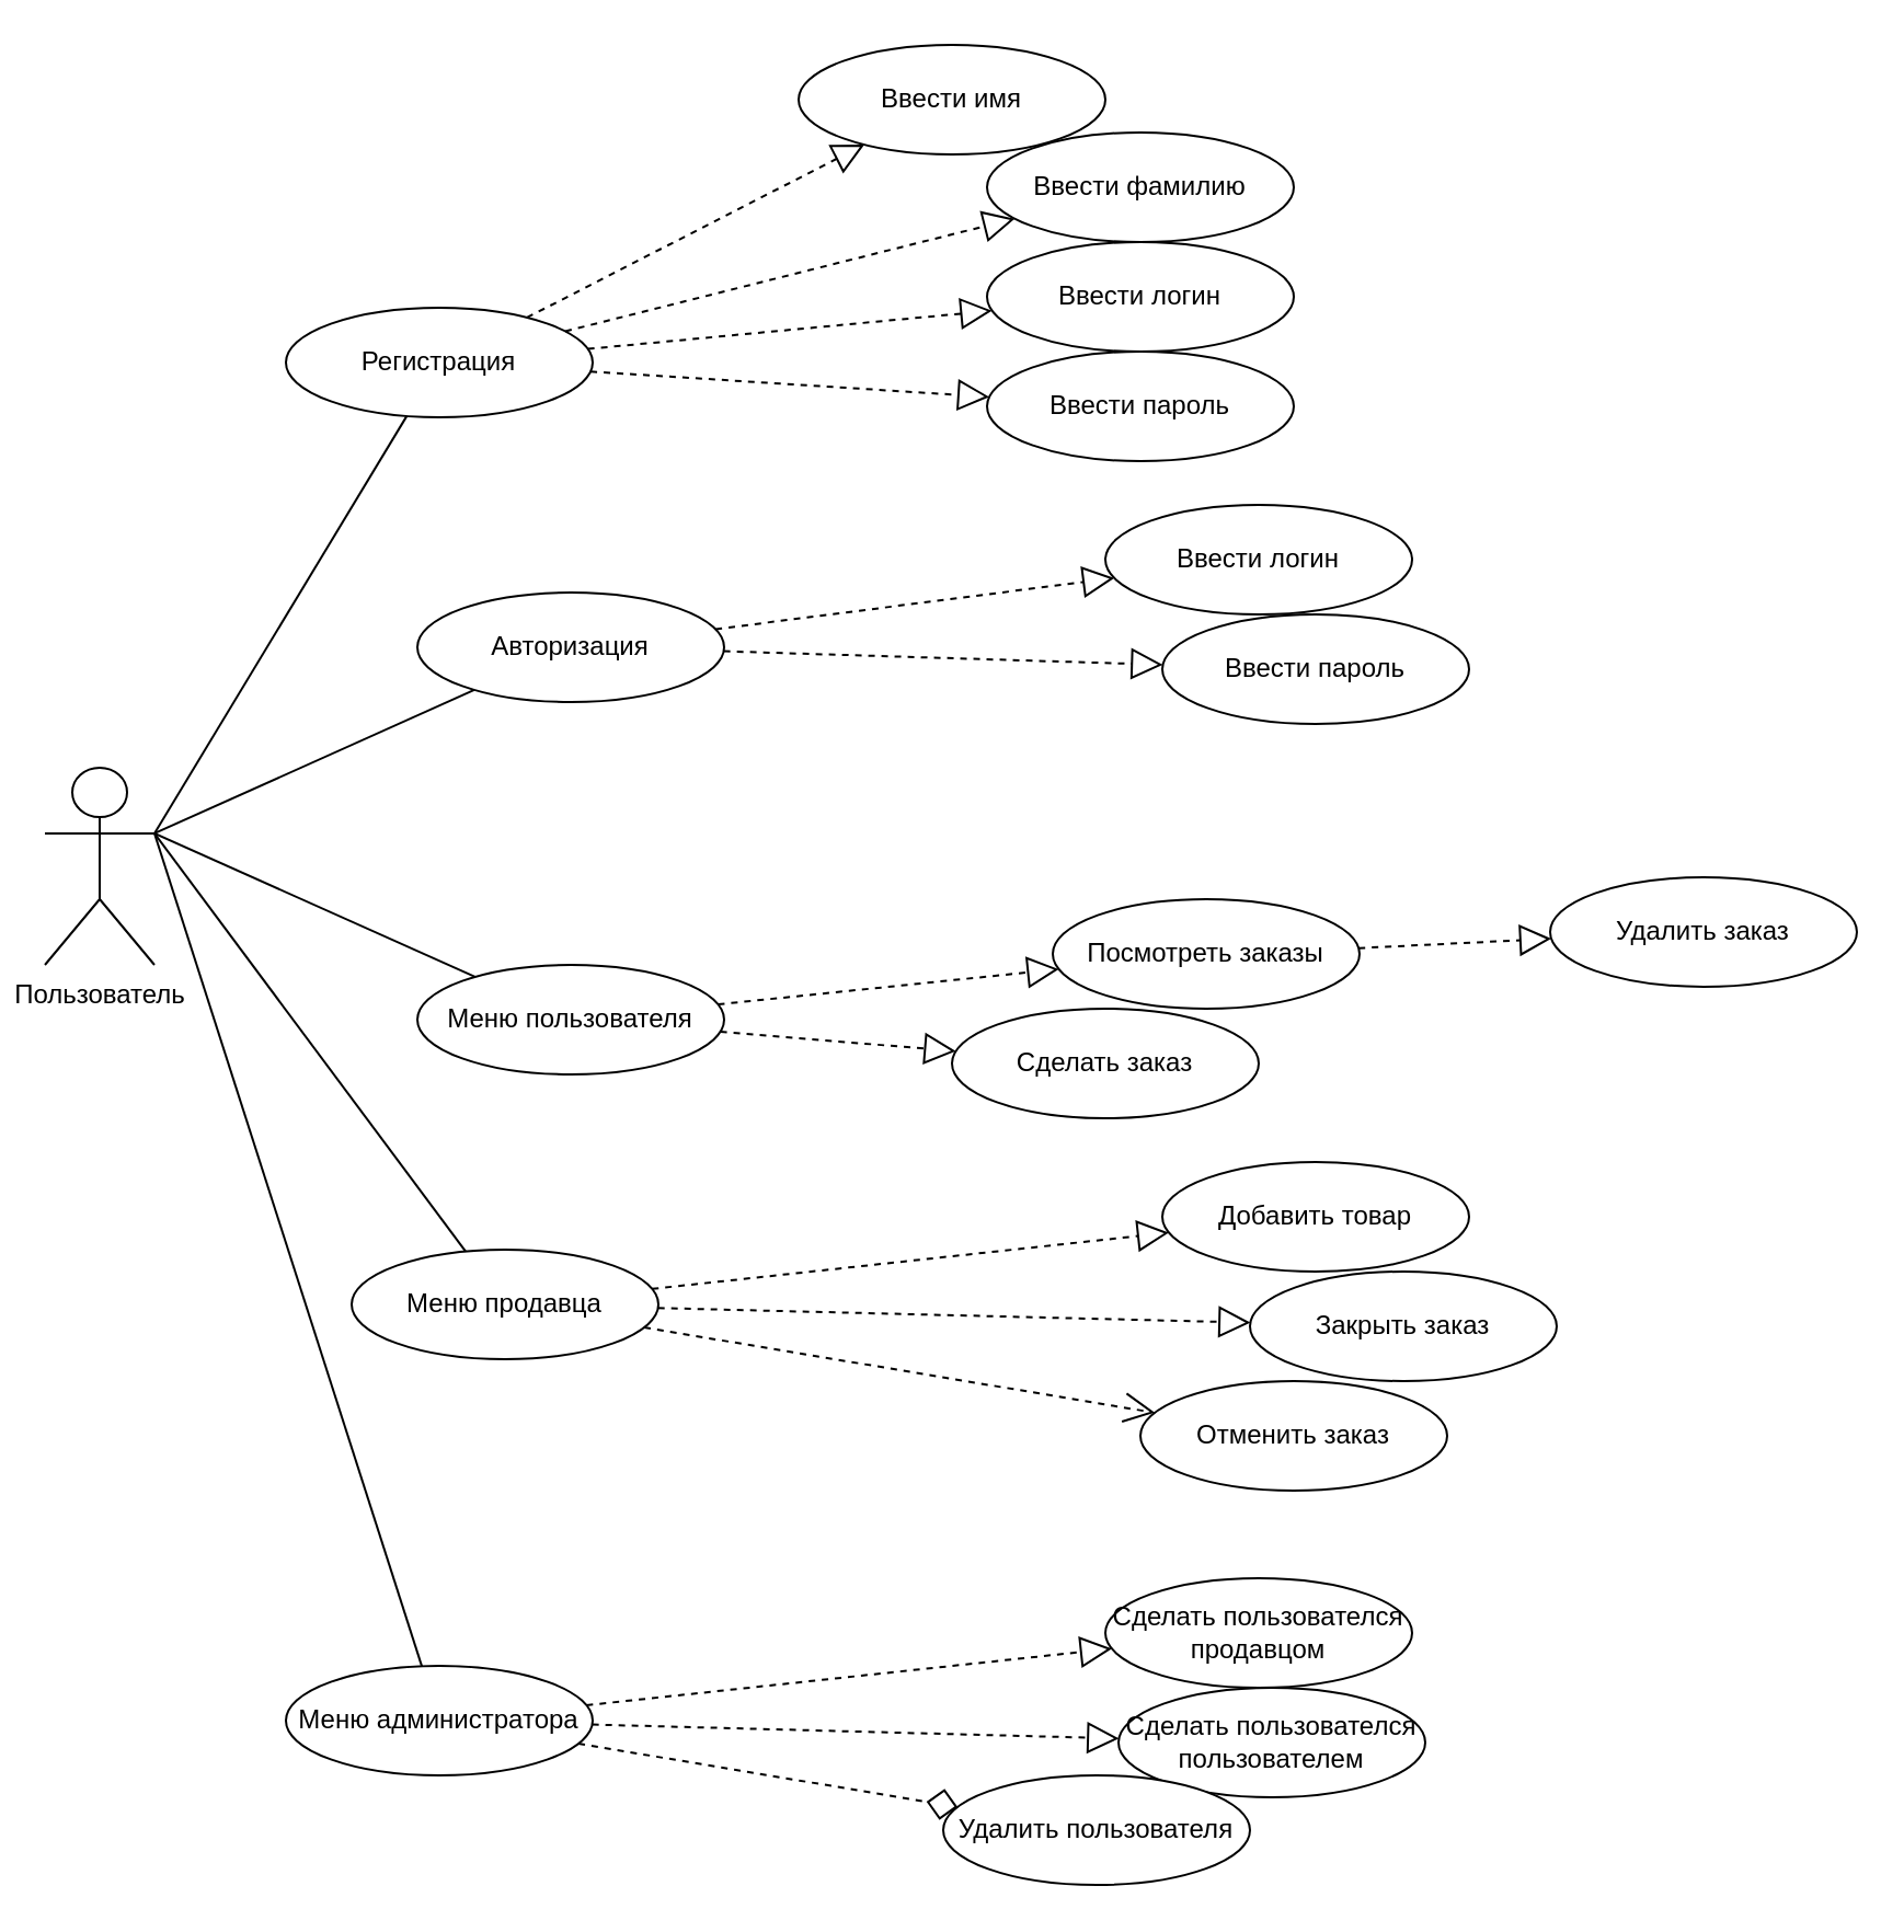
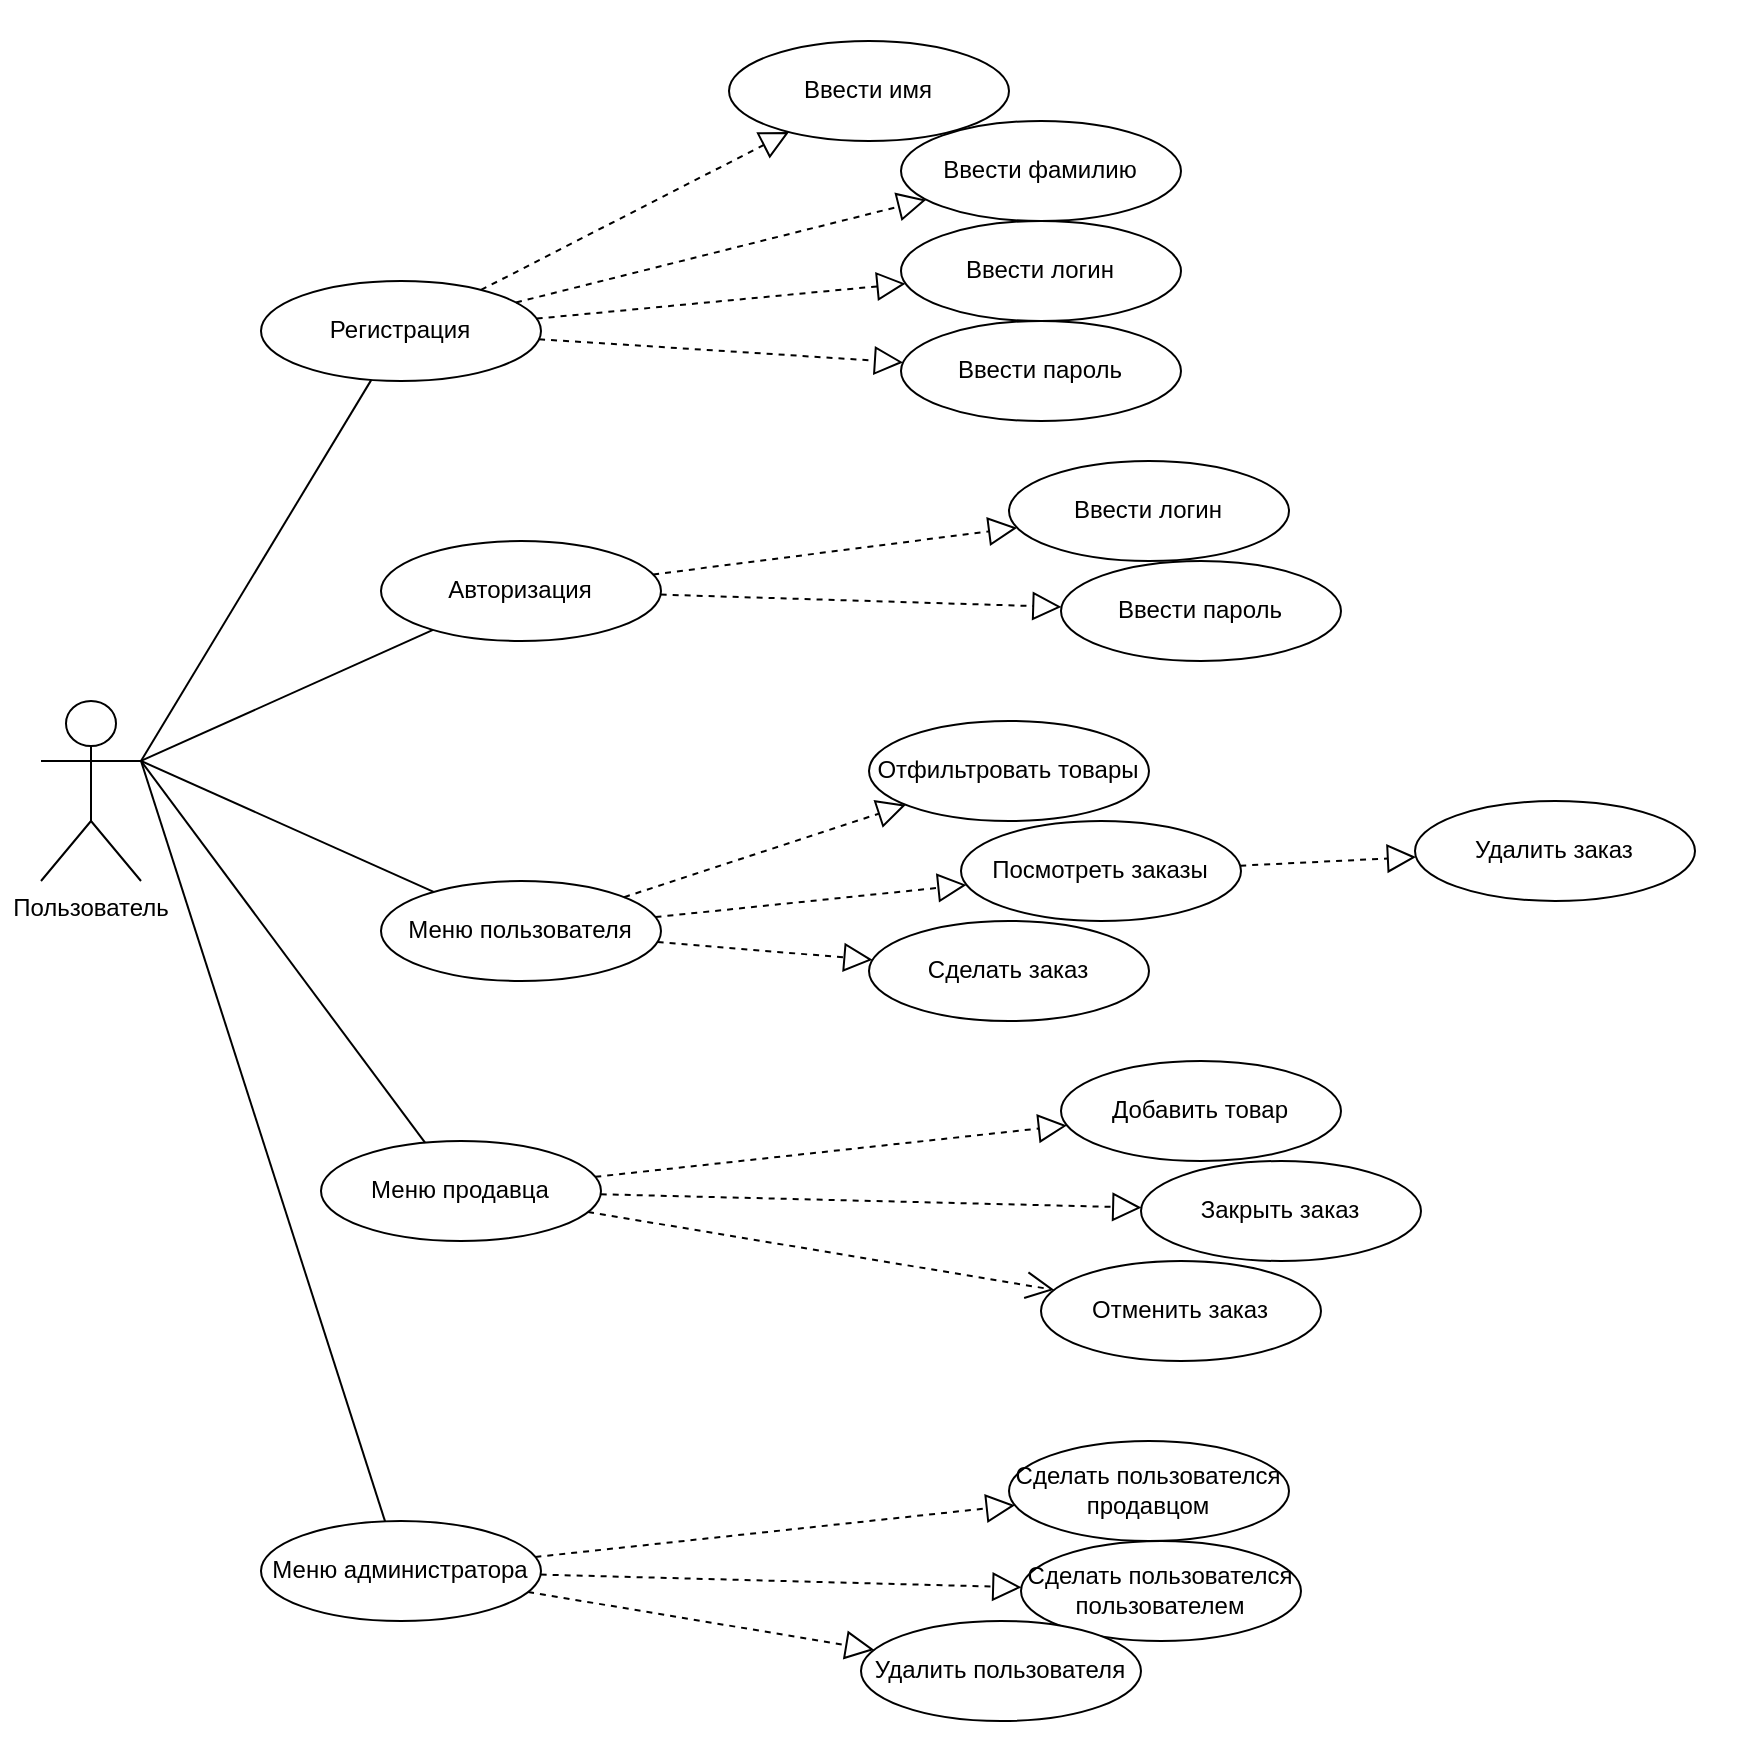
  <mxCell id="0" />
  <mxCell id="1" parent="0" />
  <mxCell id="2" style="edgeStyle=none;rounded=0;orthogonalLoop=1;jettySize=auto;html=1;endArrow=none;endFill=0;exitX=1;exitY=0.333;exitDx=0;exitDy=0;exitPerimeter=0;" edge="1" parent="1" source="3" target="4"><mxGeometry relative="1" as="geometry" /></mxCell>
  <mxCell id="3" value="Пользователь" style="shape=umlActor;verticalLabelPosition=bottom;verticalAlign=top;html=1;" vertex="1" parent="1"><mxGeometry y="350" width="50" height="90" as="geometry" x="20" /></mxCell>
  <mxCell id="4" value="Регистрация" style="ellipse;whiteSpace=wrap;html=1;" vertex="1" parent="1"><mxGeometry x="130" y="140" width="140" height="50" as="geometry" /></mxCell>
  <mxCell id="5" value="Авторизация" style="ellipse;whiteSpace=wrap;html=1;" vertex="1" parent="1"><mxGeometry x="190" y="270" width="140" height="50" as="geometry" /></mxCell>
  <mxCell id="6" value="Меню пользователя" style="ellipse;whiteSpace=wrap;html=1;" vertex="1" parent="1"><mxGeometry x="190" y="440" width="140" height="50" as="geometry" /></mxCell>
  <mxCell id="7" value="Меню администратора" style="ellipse;whiteSpace=wrap;html=1;" vertex="1" parent="1"><mxGeometry x="130" y="760" width="140" height="50" as="geometry" /></mxCell>
  <mxCell id="8" value="Меню продавца" style="ellipse;whiteSpace=wrap;html=1;" vertex="1" parent="1"><mxGeometry x="160" y="570" width="140" height="50" as="geometry" /></mxCell>
  <mxCell id="9" value="Ввести имя" style="ellipse;whiteSpace=wrap;html=1;" vertex="1" parent="1"><mxGeometry x="364" y="20" width="140" height="50" as="geometry" /></mxCell>
  <mxCell id="10" value="Ввести фамилию" style="ellipse;whiteSpace=wrap;html=1;" vertex="1" parent="1"><mxGeometry x="450" y="60" width="140" height="50" as="geometry" /></mxCell>
  <mxCell id="11" value="Ввести логин" style="ellipse;whiteSpace=wrap;html=1;" vertex="1" parent="1"><mxGeometry x="450" y="110" width="140" height="50" as="geometry" /></mxCell>
  <mxCell id="12" value="Ввести пароль" style="ellipse;whiteSpace=wrap;html=1;" vertex="1" parent="1"><mxGeometry x="450" y="160" width="140" height="50" as="geometry" /></mxCell>
  <mxCell id="13" value="" style="endArrow=block;dashed=1;endFill=0;endSize=12;html=1;rounded=0;" edge="1" parent="1" source="4" target="9"><mxGeometry width="160" relative="1" as="geometry"><mxPoint x="350" y="480" as="sourcePoint" /><mxPoint x="510" y="480" as="targetPoint" /></mxGeometry></mxCell>
  <mxCell id="14" value="" style="endArrow=block;dashed=1;endFill=0;endSize=12;html=1;rounded=0;" edge="1" parent="1" source="4" target="10"><mxGeometry width="160" relative="1" as="geometry"><mxPoint x="250" y="154" as="sourcePoint" /><mxPoint x="403.995" y="75.515" as="targetPoint" /></mxGeometry></mxCell>
  <mxCell id="15" value="" style="endArrow=block;dashed=1;endFill=0;endSize=12;html=1;rounded=0;" edge="1" parent="1" source="4" target="11"><mxGeometry width="160" relative="1" as="geometry"><mxPoint x="267.49" y="160.737" as="sourcePoint" /><mxPoint x="472.654" y="109.337" as="targetPoint" /></mxGeometry></mxCell>
  <mxCell id="16" value="" style="endArrow=block;dashed=1;endFill=0;endSize=12;html=1;rounded=0;" edge="1" parent="1" source="4" target="12"><mxGeometry width="160" relative="1" as="geometry"><mxPoint x="277.82" y="168.81" as="sourcePoint" /><mxPoint x="462.294" y="151.347" as="targetPoint" /></mxGeometry></mxCell>
  <mxCell id="17" value="Ввести логин" style="ellipse;whiteSpace=wrap;html=1;" vertex="1" parent="1"><mxGeometry x="504" y="230" width="140" height="50" as="geometry" /></mxCell>
  <mxCell id="18" value="Ввести пароль" style="ellipse;whiteSpace=wrap;html=1;" vertex="1" parent="1"><mxGeometry x="530" y="280" width="140" height="50" as="geometry" /></mxCell>
+ <mxCell id="19" value="Отфильтровать товары" style="ellipse;whiteSpace=wrap;html=1;" vertex="1" parent="1"><mxGeometry x="434" y="360" width="140" height="50" as="geometry" /></mxCell>
  <mxCell id="20" value="Посмотреть заказы" style="ellipse;whiteSpace=wrap;html=1;" vertex="1" parent="1"><mxGeometry x="480" y="410" width="140" height="50" as="geometry" /></mxCell>
  <mxCell id="21" value="Удалить заказ" style="ellipse;whiteSpace=wrap;html=1;" vertex="1" parent="1"><mxGeometry x="707" y="400" width="140" height="50" as="geometry" /></mxCell>
  <mxCell id="22" value="Сделать заказ" style="ellipse;whiteSpace=wrap;html=1;" vertex="1" parent="1"><mxGeometry x="434" y="460" width="140" height="50" as="geometry" /></mxCell>
  <mxCell id="23" value="Добавить товар" style="ellipse;whiteSpace=wrap;html=1;" vertex="1" parent="1"><mxGeometry x="530" y="530" width="140" height="50" as="geometry" /></mxCell>
  <mxCell id="24" value="Закрыть заказ" style="ellipse;whiteSpace=wrap;html=1;" vertex="1" parent="1"><mxGeometry x="570" y="580" width="140" height="50" as="geometry" /></mxCell>
  <mxCell id="25" value="Отменить заказ" style="ellipse;whiteSpace=wrap;html=1;" vertex="1" parent="1"><mxGeometry x="520" y="630" width="140" height="50" as="geometry" /></mxCell>
  <mxCell id="26" value="Сделать пользователся продавцом" style="ellipse;whiteSpace=wrap;html=1;" vertex="1" parent="1"><mxGeometry x="504" y="720" width="140" height="50" as="geometry" /></mxCell>
  <mxCell id="27" value="Сделать пользователся пользователем" style="ellipse;whiteSpace=wrap;html=1;" vertex="1" parent="1"><mxGeometry x="510" y="770" width="140" height="50" as="geometry" /></mxCell>
  <mxCell id="28" value="Удалить пользователя" style="ellipse;whiteSpace=wrap;html=1;" vertex="1" parent="1"><mxGeometry x="430" y="810" width="140" height="50" as="geometry" /></mxCell>
  <mxCell id="29" value="" style="endArrow=block;dashed=1;endFill=0;endSize=12;html=1;rounded=0;" edge="1" parent="1" source="5" target="17"><mxGeometry width="160" relative="1" as="geometry"><mxPoint x="249.998" y="154.483" as="sourcePoint" /><mxPoint x="403.995" y="75.515" as="targetPoint" /></mxGeometry></mxCell>
  <mxCell id="30" value="" style="endArrow=block;dashed=1;endFill=0;endSize=12;html=1;rounded=0;" edge="1" parent="1" source="5" target="18"><mxGeometry width="160" relative="1" as="geometry"><mxPoint x="333.529" y="294.502" as="sourcePoint" /><mxPoint x="506.567" y="265.572" as="targetPoint" /></mxGeometry></mxCell>
+ <mxCell id="31" value="" style="endArrow=block;dashed=1;endFill=0;endSize=12;html=1;rounded=0;" edge="1" parent="1" source="6" target="19"><mxGeometry width="160" relative="1" as="geometry"><mxPoint x="340" y="305" as="sourcePoint" /><mxPoint x="540" y="305" as="targetPoint" /></mxGeometry></mxCell>
  <mxCell id="32" value="" style="endArrow=block;dashed=1;endFill=0;endSize=12;html=1;rounded=0;" edge="1" parent="1" source="6" target="20"><mxGeometry width="160" relative="1" as="geometry"><mxPoint x="321.547" y="458.086" as="sourcePoint" /><mxPoint x="462.434" y="411.907" as="targetPoint" /></mxGeometry></mxCell>
  <mxCell id="33" value="" style="endArrow=block;dashed=1;endFill=0;endSize=12;html=1;rounded=0;" edge="1" parent="1" source="6" target="22"><mxGeometry width="160" relative="1" as="geometry"><mxPoint x="337.228" y="468.035" as="sourcePoint" /><mxPoint x="492.764" y="451.955" as="targetPoint" /></mxGeometry></mxCell>
  <mxCell id="34" value="" style="endArrow=block;dashed=1;endFill=0;endSize=12;html=1;rounded=0;" edge="1" parent="1" source="20" target="21"><mxGeometry width="160" relative="1" as="geometry"><mxPoint x="338.307" y="480.465" as="sourcePoint" /><mxPoint x="445.774" y="489.408" as="targetPoint" /></mxGeometry></mxCell>
  <mxCell id="35" value="" style="endArrow=block;dashed=1;endFill=0;endSize=12;html=1;rounded=0;" edge="1" parent="1" source="8" target="23"><mxGeometry width="160" relative="1" as="geometry"><mxPoint x="629.603" y="442.34" as="sourcePoint" /><mxPoint x="717.527" y="438.061" as="targetPoint" /></mxGeometry></mxCell>
  <mxCell id="36" value="" style="endArrow=block;dashed=1;endFill=0;endSize=12;html=1;rounded=0;" edge="1" parent="1" source="8" target="24"><mxGeometry width="160" relative="1" as="geometry"><mxPoint x="307.127" y="597.911" as="sourcePoint" /><mxPoint x="543.002" y="572.243" as="targetPoint" /></mxGeometry></mxCell>
  <mxCell id="37" value="" style="endArrow=open;dashed=1;endFill=0;endSize=12;html=1;rounded=0;" edge="1" parent="1" source="8" target="25"><mxGeometry width="160" relative="1" as="geometry"><mxPoint x="309.849" y="606.643" as="sourcePoint" /><mxPoint x="580.163" y="613.297" as="targetPoint" /></mxGeometry></mxCell>
  <mxCell id="38" value="" style="endArrow=block;dashed=1;endFill=0;endSize=12;html=1;rounded=0;" edge="1" parent="1" source="7" target="26"><mxGeometry width="160" relative="1" as="geometry"><mxPoint x="303.509" y="615.513" as="sourcePoint" /><mxPoint x="536.567" y="654.428" as="targetPoint" /></mxGeometry></mxCell>
  <mxCell id="39" value="" style="endArrow=block;dashed=1;endFill=0;endSize=12;html=1;rounded=0;" edge="1" parent="1" source="7" target="27"><mxGeometry width="160" relative="1" as="geometry"><mxPoint x="277.179" y="787.975" as="sourcePoint" /><mxPoint x="516.942" y="762.172" as="targetPoint" /></mxGeometry></mxCell>
- <mxCell id="40" value="" style="endArrow=diamond;dashed=1;endFill=0;endSize=12;html=1;rounded=0;" edge="1" parent="1" source="7" target="28"><mxGeometry width="160" relative="1" as="geometry"><mxPoint x="279.818" y="796.802" as="sourcePoint" /><mxPoint x="520.189" y="803.163" as="targetPoint" /></mxGeometry></mxCell>
+ <mxCell id="40" value="" style="endArrow=block;dashed=1;endFill=0;endSize=12;html=1;rounded=0;" edge="1" parent="1" source="7" target="28"><mxGeometry width="160" relative="1" as="geometry"><mxPoint x="279.818" y="796.802" as="sourcePoint" /><mxPoint x="520.189" y="803.163" as="targetPoint" /></mxGeometry></mxCell>
  <mxCell id="41" style="edgeStyle=none;rounded=0;orthogonalLoop=1;jettySize=auto;html=1;endArrow=none;endFill=0;exitX=1;exitY=0.333;exitDx=0;exitDy=0;exitPerimeter=0;" edge="1" parent="1" source="3" target="5"><mxGeometry relative="1" as="geometry"><mxPoint x="80" y="390" as="sourcePoint" /><mxPoint x="195.224" y="199.437" as="targetPoint" /></mxGeometry></mxCell>
  <mxCell id="42" style="edgeStyle=none;rounded=0;orthogonalLoop=1;jettySize=auto;html=1;endArrow=none;endFill=0;exitX=1;exitY=0.333;exitDx=0;exitDy=0;exitPerimeter=0;" edge="1" parent="1" source="3" target="6"><mxGeometry relative="1" as="geometry"><mxPoint x="80" y="390" as="sourcePoint" /><mxPoint x="226.327" y="324.538" as="targetPoint" /></mxGeometry></mxCell>
  <mxCell id="43" style="edgeStyle=none;rounded=0;orthogonalLoop=1;jettySize=auto;html=1;endArrow=none;endFill=0;exitX=1;exitY=0.333;exitDx=0;exitDy=0;exitPerimeter=0;" edge="1" parent="1" source="3" target="8"><mxGeometry relative="1" as="geometry"><mxPoint x="80" y="390" as="sourcePoint" /><mxPoint x="226.327" y="455.462" as="targetPoint" /></mxGeometry></mxCell>
  <mxCell id="44" style="edgeStyle=none;rounded=0;orthogonalLoop=1;jettySize=auto;html=1;endArrow=none;endFill=0;exitX=1;exitY=0.333;exitDx=0;exitDy=0;exitPerimeter=0;" edge="1" parent="1" source="3" target="7"><mxGeometry relative="1" as="geometry"><mxPoint x="80" y="390" as="sourcePoint" /><mxPoint x="222.02" y="580.839" as="targetPoint" /></mxGeometry></mxCell>
